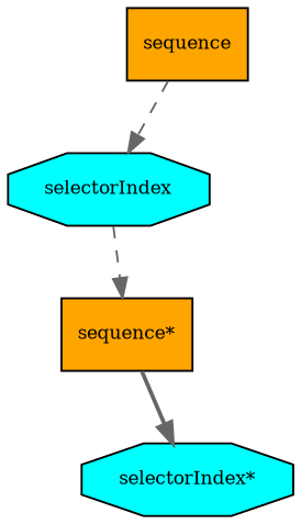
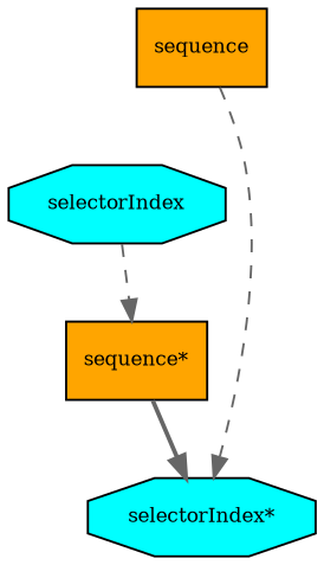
  digraph {
    fontname="times-roman"
    ordering=out
    node [fillcolor=orange fontcolor=black fontname="times-roman" fontsize=9 shape=box style=filled]
    edge [color=gray40 fontname="times-roman" style=dashed]
    n1 [label=sequence]
    n2 [fillcolor=cyan label=selectorIndex shape=octagon]
    n3 [label="sequence*"]
    n4 [fillcolor=cyan label="selectorIndex*" shape=octagon]
-   n1 -> n2
+   n1 -> n4
    n2 -> n3
    n3 -> n4 [style=bold]
  }
